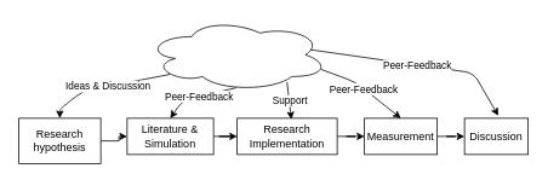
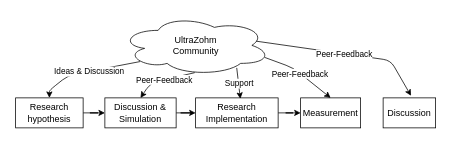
  <mxCell id="0" />
  <mxCell id="1" parent="0" />
  <mxCell id="2" value="" style="ellipse;shape=cloud;whiteSpace=wrap;html=1;" vertex="1" parent="1"><mxGeometry x="160" y="20" width="200" height="80" as="geometry" /></mxCell>
- <mxCell id="4" value="" style="edgeStyle=orthogonalEdgeStyle;rounded=0;orthogonalLoop=1;jettySize=auto;html=1;" edge="1" parent="1" source="5" target="10"><mxGeometry relative="1" as="geometry" /></mxCell>
+ <mxCell id="3" value="&lt;div&gt;UltraZohm&lt;/div&gt;&lt;div&gt;Community&lt;br&gt;&lt;/div&gt;" style="text;html=1;strokeColor=none;fillColor=none;align=center;verticalAlign=middle;whiteSpace=wrap;rounded=0;" vertex="1" parent="1"><mxGeometry x="222.5" y="40" width="75" height="40" as="geometry" /></mxCell>
  <mxCell id="5" value="Measurement" style="rounded=0;whiteSpace=wrap;html=1;" vertex="1" parent="1"><mxGeometry x="400" y="130" width="80" height="40" as="geometry" /></mxCell>
  <mxCell id="6" value="" style="edgeStyle=orthogonalEdgeStyle;rounded=0;orthogonalLoop=1;jettySize=auto;html=1;" edge="1" parent="1" source="7" target="5"><mxGeometry relative="1" as="geometry" /></mxCell>
  <mxCell id="7" value="&lt;div&gt;Research&lt;/div&gt;&lt;div&gt;Implementation&lt;br&gt;&lt;/div&gt;" style="whiteSpace=wrap;html=1;" vertex="1" parent="1"><mxGeometry x="260" y="130" width="110" height="40" as="geometry" /></mxCell>
  <mxCell id="8" value="" style="edgeStyle=orthogonalEdgeStyle;rounded=0;orthogonalLoop=1;jettySize=auto;html=1;" edge="1" parent="1" source="9" target="12"><mxGeometry relative="1" as="geometry" /></mxCell>
- <mxCell id="9" value="&lt;div&gt;Research&lt;/div&gt;&lt;div&gt;hypothesis&lt;br&gt;&lt;/div&gt;" style="whiteSpace=wrap;html=1;" vertex="1" parent="1"><mxGeometry x="20" y="130" width="90" height="50" as="geometry" /></mxCell>
+ <mxCell id="9" value="&lt;div&gt;Research&lt;/div&gt;&lt;div&gt;hypothesis&lt;br&gt;&lt;/div&gt;" style="whiteSpace=wrap;html=1;" vertex="1" parent="1"><mxGeometry x="20" y="130" width="90" height="40" as="geometry" /></mxCell>
  <mxCell id="10" value="Discussion" style="whiteSpace=wrap;html=1;" vertex="1" parent="1"><mxGeometry x="510" y="130" width="70" height="40" as="geometry" /></mxCell>
  <mxCell id="11" value="" style="edgeStyle=orthogonalEdgeStyle;rounded=0;orthogonalLoop=1;jettySize=auto;html=1;" edge="1" parent="1" source="12" target="7"><mxGeometry relative="1" as="geometry" /></mxCell>
- <mxCell id="12" value="Literature &amp;amp; Simulation" style="whiteSpace=wrap;html=1;" vertex="1" parent="1"><mxGeometry x="139" y="130" width="95" height="40" as="geometry" /></mxCell>
+ <mxCell id="12" value="Discussion &amp;amp; Simulation" style="whiteSpace=wrap;html=1;" vertex="1" parent="1"><mxGeometry x="139" y="130" width="95" height="40" as="geometry" /></mxCell>
  <mxCell id="13" value="" style="endArrow=classic;html=1;exitX=0.13;exitY=0.77;exitDx=0;exitDy=0;exitPerimeter=0;entryX=0.5;entryY=0;entryDx=0;entryDy=0;" edge="1" parent="1" source="2" target="9"><mxGeometry relative="1" as="geometry"><mxPoint x="130" y="190" as="sourcePoint" /><mxPoint x="290" y="190" as="targetPoint" /><Array as="points"><mxPoint x="90" y="100" /><mxPoint x="65" y="120" /></Array></mxGeometry></mxCell>
  <mxCell id="14" value="Ideas &amp;amp; Discussion" style="edgeLabel;resizable=0;html=1;align=center;verticalAlign=middle;" connectable="0" vertex="1" parent="13"><mxGeometry relative="1" as="geometry" /></mxCell>
  <mxCell id="15" value="" style="endArrow=classic;html=1;exitX=0.774;exitY=0.875;exitDx=0;exitDy=0;exitPerimeter=0;entryX=0.542;entryY=0.03;entryDx=0;entryDy=0;entryPerimeter=0;" edge="1" parent="1" source="2" target="7"><mxGeometry relative="1" as="geometry"><mxPoint x="160" y="190" as="sourcePoint" /><mxPoint x="260" y="190" as="targetPoint" /></mxGeometry></mxCell>
  <mxCell id="16" value="Support" style="edgeLabel;resizable=0;html=1;align=center;verticalAlign=middle;" connectable="0" vertex="1" parent="15"><mxGeometry relative="1" as="geometry" /></mxCell>
  <mxCell id="17" value="" style="endArrow=classic;html=1;exitX=0.494;exitY=0.955;exitDx=0;exitDy=0;exitPerimeter=0;entryX=0.5;entryY=0;entryDx=0;entryDy=0;" edge="1" parent="1" source="2" target="12"><mxGeometry relative="1" as="geometry"><mxPoint x="324.8" y="100" as="sourcePoint" /><mxPoint x="329.62" y="141.2" as="targetPoint" /><Array as="points"><mxPoint x="200" y="110" /></Array></mxGeometry></mxCell>
  <mxCell id="18" value="Peer-Feedback" style="edgeLabel;resizable=0;html=1;align=center;verticalAlign=middle;" connectable="0" vertex="1" parent="17"><mxGeometry relative="1" as="geometry" /></mxCell>
  <mxCell id="19" value="" style="endArrow=classic;html=1;exitX=0.96;exitY=0.7;exitDx=0;exitDy=0;exitPerimeter=0;entryX=0.5;entryY=0;entryDx=0;entryDy=0;" edge="1" parent="1" source="2" target="5"><mxGeometry relative="1" as="geometry"><mxPoint x="268.8" y="106.4" as="sourcePoint" /><mxPoint x="196.5" y="140" as="targetPoint" /><Array as="points"><mxPoint x="390" y="90" /></Array></mxGeometry></mxCell>
  <mxCell id="20" value="Peer-Feedback" style="edgeLabel;resizable=0;html=1;align=center;verticalAlign=middle;" connectable="0" vertex="1" parent="19"><mxGeometry relative="1" as="geometry" /></mxCell>
  <mxCell id="21" value="" style="endArrow=classic;html=1;exitX=0.904;exitY=0.43;exitDx=0;exitDy=0;exitPerimeter=0;entryX=0.531;entryY=-0.07;entryDx=0;entryDy=0;entryPerimeter=0;" edge="1" parent="1" source="2" target="10"><mxGeometry relative="1" as="geometry"><mxPoint x="362" y="86" as="sourcePoint" /><mxPoint x="450" y="140" as="targetPoint" /><Array as="points"><mxPoint x="520" y="80" /></Array></mxGeometry></mxCell>
  <mxCell id="22" value="Peer-Feedback" style="edgeLabel;resizable=0;html=1;align=center;verticalAlign=middle;" connectable="0" vertex="1" parent="21"><mxGeometry relative="1" as="geometry" /></mxCell>
